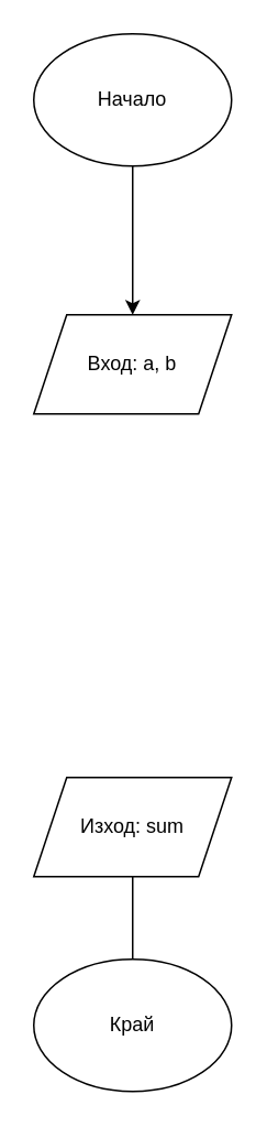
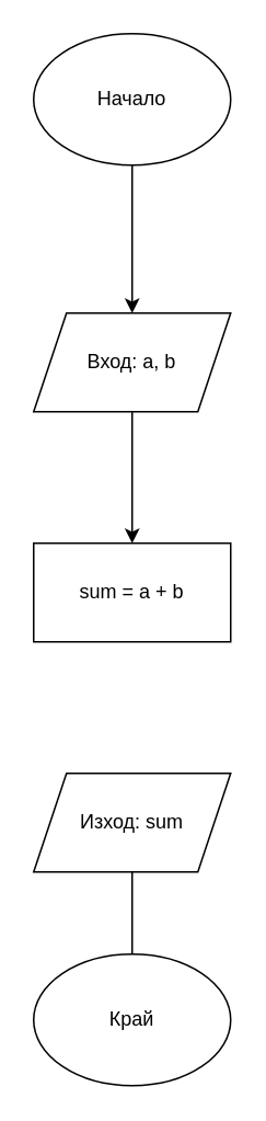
  <mxCell id="0" />
  <mxCell id="1" parent="0" />
  <mxCell id="2" value="" style="edgeStyle=orthogonalEdgeStyle;rounded=0;orthogonalLoop=1;jettySize=auto;html=1;" edge="1" parent="1" source="3" target="5"><mxGeometry relative="1" as="geometry" /></mxCell>
  <mxCell id="3" value="Начало" style="ellipse;whiteSpace=wrap;html=1;" vertex="1" parent="1"><mxGeometry x="20" y="20" width="120" height="80" as="geometry" /></mxCell>
+ <mxCell id="4" value="" style="edgeStyle=orthogonalEdgeStyle;rounded=0;orthogonalLoop=1;jettySize=auto;html=1;" edge="1" parent="1" source="5" target="6"><mxGeometry relative="1" as="geometry" /></mxCell>
  <mxCell id="5" value="Вход: а, b" style="shape=parallelogram;perimeter=parallelogramPerimeter;whiteSpace=wrap;html=1;fixedSize=1;" vertex="1" parent="1"><mxGeometry x="20" y="190" width="120" height="60" as="geometry" /></mxCell>
+ <mxCell id="6" value="sum = a + b" style="whiteSpace=wrap;html=1;" vertex="1" parent="1"><mxGeometry x="20" y="330" width="120" height="60" as="geometry" /></mxCell>
  <mxCell id="7" value="Изход: sum" style="shape=parallelogram;perimeter=parallelogramPerimeter;whiteSpace=wrap;html=1;fixedSize=1;" vertex="1" parent="1"><mxGeometry x="20" y="470" width="120" height="60" as="geometry" /></mxCell>
  <mxCell id="8" value="Край" style="ellipse;whiteSpace=wrap;html=1;" vertex="1" parent="1"><mxGeometry x="20" y="580" width="120" height="80" as="geometry" /></mxCell>
  <mxCell id="9" value="" style="endArrow=none;html=1;rounded=0;exitX=0.5;exitY=1;exitDx=0;exitDy=0;entryX=0.5;entryY=0;entryDx=0;entryDy=0;" edge="1" parent="1" source="7" target="8"><mxGeometry width="50" height="50" relative="1" as="geometry"><mxPoint x="60" y="480" as="sourcePoint" /><mxPoint x="110" y="430" as="targetPoint" /></mxGeometry></mxCell>
